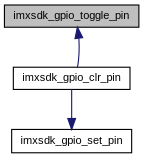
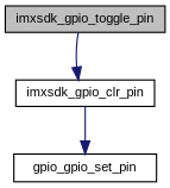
  digraph {
    fontname="Liberation Sans"
    rankdir=TB
    node [color=black fillcolor=white fontname="Liberation Sans" fontsize=10 shape=record style=filled]
    edge [color=midnightblue fontname="Liberation Sans" fontsize=10 labelfontname=Helvetica labelfontsize=10 style=solid]
    n1 [fillcolor=grey75 fontcolor=black height=0.2 label=imxsdk_gpio_toggle_pin width=0.4]
    n2 [height=0.2 label=imxsdk_gpio_clr_pin width=0.4]
-   n3 [height=0.2 label=imxsdk_gpio_set_pin width=0.4]
-   n2 -> n1
+   n3 [height=0.2 label=gpio_gpio_set_pin width=0.4]
+   n1 -> n2
    n2 -> n3
  }
